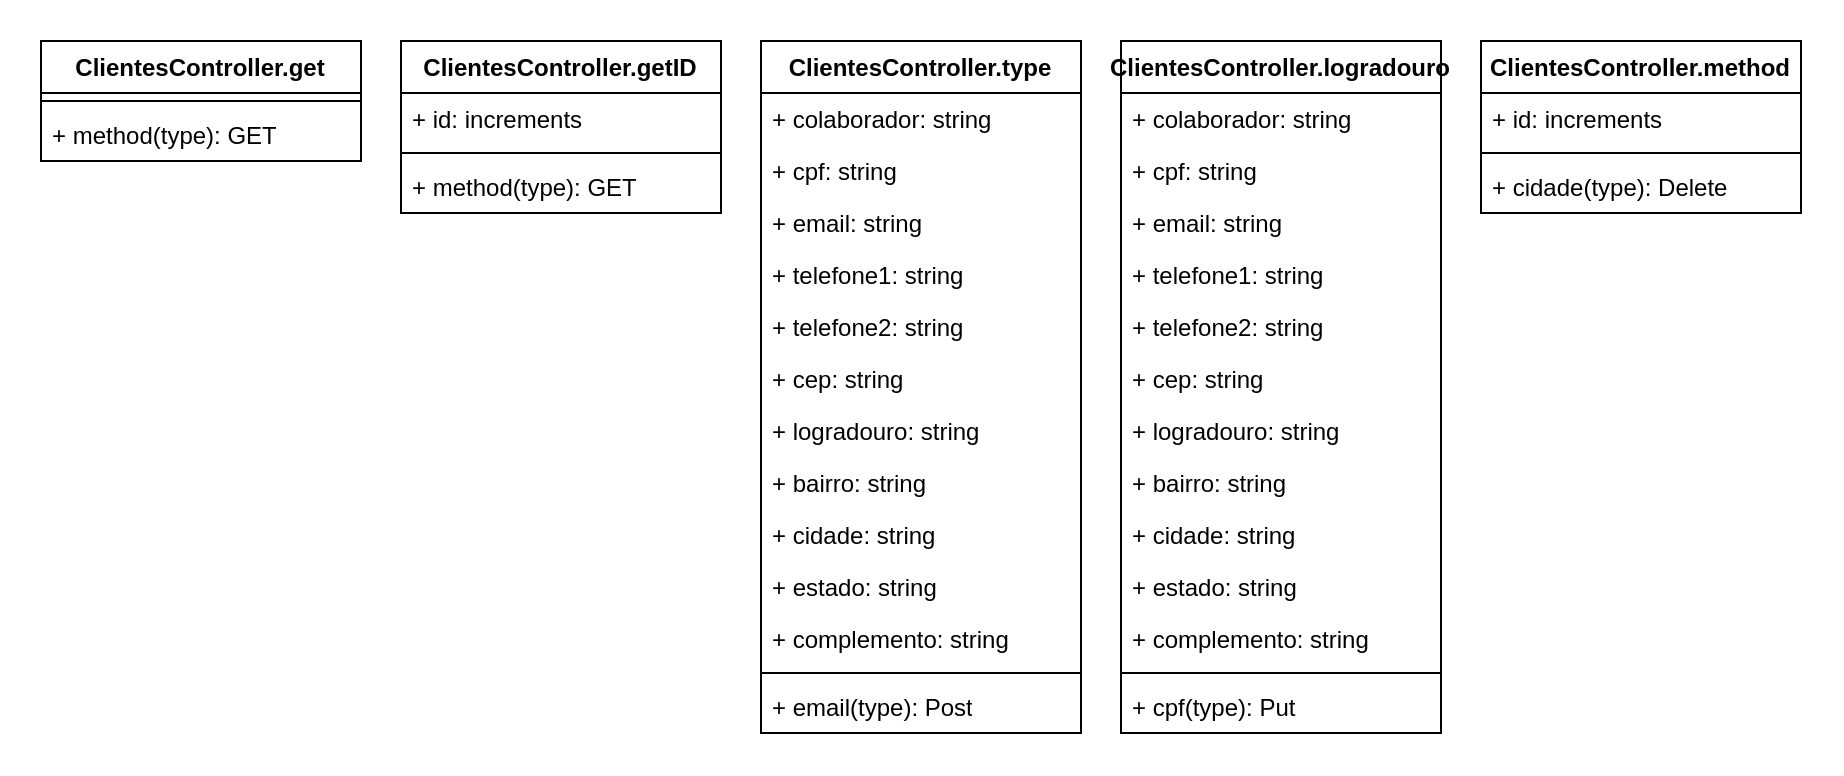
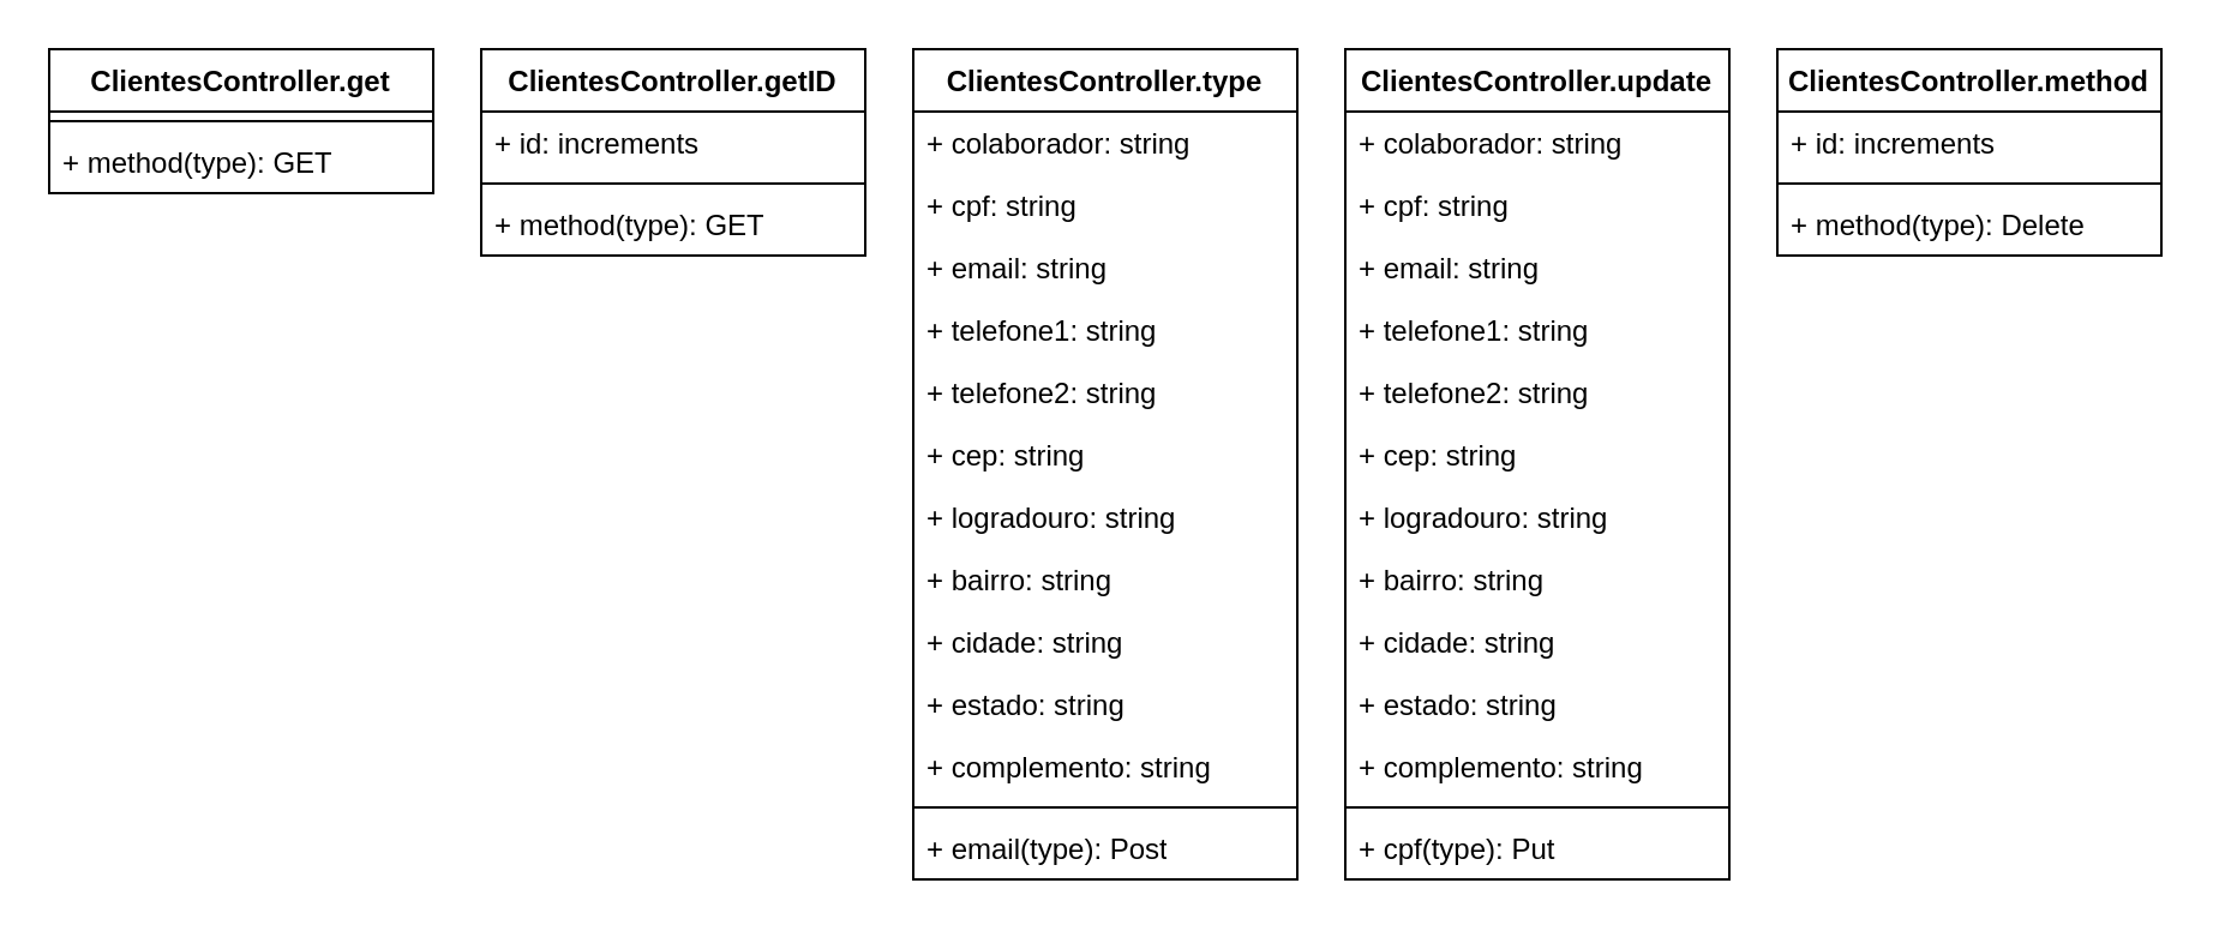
  <mxCell id="0" />
  <mxCell id="1" parent="0" />
  <mxCell id="2" value="ClientesController.get" style="swimlane;fontStyle=1;align=center;verticalAlign=top;childLayout=stackLayout;horizontal=1;startSize=26;horizontalStack=0;resizeParent=1;resizeParentMax=0;resizeLast=0;collapsible=1;marginBottom=0;whiteSpace=wrap;html=1;" vertex="1" parent="1"><mxGeometry x="20" y="20" width="160" height="60" as="geometry" /></mxCell>
  <mxCell id="3" value="" style="line;strokeWidth=1;fillColor=none;align=left;verticalAlign=middle;spacingTop=-1;spacingLeft=3;spacingRight=3;rotatable=0;labelPosition=right;points=[];portConstraint=eastwest;strokeColor=inherit;" vertex="1" parent="2"><mxGeometry y="26" width="160" height="8" as="geometry" /></mxCell>
  <mxCell id="4" value="+ method(type): GET" style="text;strokeColor=none;fillColor=none;align=left;verticalAlign=top;spacingLeft=4;spacingRight=4;overflow=hidden;rotatable=0;points=[[0,0.5],[1,0.5]];portConstraint=eastwest;whiteSpace=wrap;html=1;" vertex="1" parent="2"><mxGeometry y="34" width="160" height="26" as="geometry" /></mxCell>
  <mxCell id="5" value="ClientesController.getID" style="swimlane;fontStyle=1;align=center;verticalAlign=top;childLayout=stackLayout;horizontal=1;startSize=26;horizontalStack=0;resizeParent=1;resizeParentMax=0;resizeLast=0;collapsible=1;marginBottom=0;whiteSpace=wrap;html=1;" vertex="1" parent="1"><mxGeometry x="200" y="20" width="160" height="86" as="geometry" /></mxCell>
  <mxCell id="6" value="+ id: increments" style="text;strokeColor=none;fillColor=none;align=left;verticalAlign=top;spacingLeft=4;spacingRight=4;overflow=hidden;rotatable=0;points=[[0,0.5],[1,0.5]];portConstraint=eastwest;whiteSpace=wrap;html=1;" vertex="1" parent="5"><mxGeometry y="26" width="160" height="26" as="geometry" /></mxCell>
  <mxCell id="7" value="" style="line;strokeWidth=1;fillColor=none;align=left;verticalAlign=middle;spacingTop=-1;spacingLeft=3;spacingRight=3;rotatable=0;labelPosition=right;points=[];portConstraint=eastwest;strokeColor=inherit;" vertex="1" parent="5"><mxGeometry y="52" width="160" height="8" as="geometry" /></mxCell>
  <mxCell id="8" value="+ method(type): GET" style="text;strokeColor=none;fillColor=none;align=left;verticalAlign=top;spacingLeft=4;spacingRight=4;overflow=hidden;rotatable=0;points=[[0,0.5],[1,0.5]];portConstraint=eastwest;whiteSpace=wrap;html=1;" vertex="1" parent="5"><mxGeometry y="60" width="160" height="26" as="geometry" /></mxCell>
  <mxCell id="9" value="ClientesController.type" style="swimlane;fontStyle=1;align=center;verticalAlign=top;childLayout=stackLayout;horizontal=1;startSize=26;horizontalStack=0;resizeParent=1;resizeParentMax=0;resizeLast=0;collapsible=1;marginBottom=0;whiteSpace=wrap;html=1;" vertex="1" parent="1"><mxGeometry x="380" y="20" width="160" height="346" as="geometry" /></mxCell>
  <mxCell id="10" value="+ colaborador: string" style="text;strokeColor=none;fillColor=none;align=left;verticalAlign=top;spacingLeft=4;spacingRight=4;overflow=hidden;rotatable=0;points=[[0,0.5],[1,0.5]];portConstraint=eastwest;whiteSpace=wrap;html=1;" vertex="1" parent="9"><mxGeometry y="26" width="160" height="26" as="geometry" /></mxCell>
  <mxCell id="11" value="+ cpf: string" style="text;strokeColor=none;fillColor=none;align=left;verticalAlign=top;spacingLeft=4;spacingRight=4;overflow=hidden;rotatable=0;points=[[0,0.5],[1,0.5]];portConstraint=eastwest;whiteSpace=wrap;html=1;" vertex="1" parent="9"><mxGeometry y="52" width="160" height="26" as="geometry" /></mxCell>
  <mxCell id="12" value="+ email: string" style="text;strokeColor=none;fillColor=none;align=left;verticalAlign=top;spacingLeft=4;spacingRight=4;overflow=hidden;rotatable=0;points=[[0,0.5],[1,0.5]];portConstraint=eastwest;whiteSpace=wrap;html=1;" vertex="1" parent="9"><mxGeometry y="78" width="160" height="26" as="geometry" /></mxCell>
  <mxCell id="13" value="+ telefone1: string" style="text;strokeColor=none;fillColor=none;align=left;verticalAlign=top;spacingLeft=4;spacingRight=4;overflow=hidden;rotatable=0;points=[[0,0.5],[1,0.5]];portConstraint=eastwest;whiteSpace=wrap;html=1;" vertex="1" parent="9"><mxGeometry y="104" width="160" height="26" as="geometry" /></mxCell>
  <mxCell id="14" value="+ telefone2: string" style="text;strokeColor=none;fillColor=none;align=left;verticalAlign=top;spacingLeft=4;spacingRight=4;overflow=hidden;rotatable=0;points=[[0,0.5],[1,0.5]];portConstraint=eastwest;whiteSpace=wrap;html=1;" vertex="1" parent="9"><mxGeometry y="130" width="160" height="26" as="geometry" /></mxCell>
  <mxCell id="15" value="+ cep: string" style="text;strokeColor=none;fillColor=none;align=left;verticalAlign=top;spacingLeft=4;spacingRight=4;overflow=hidden;rotatable=0;points=[[0,0.5],[1,0.5]];portConstraint=eastwest;whiteSpace=wrap;html=1;" vertex="1" parent="9"><mxGeometry y="156" width="160" height="26" as="geometry" /></mxCell>
  <mxCell id="16" value="+ logradouro: string" style="text;strokeColor=none;fillColor=none;align=left;verticalAlign=top;spacingLeft=4;spacingRight=4;overflow=hidden;rotatable=0;points=[[0,0.5],[1,0.5]];portConstraint=eastwest;whiteSpace=wrap;html=1;" vertex="1" parent="9"><mxGeometry y="182" width="160" height="26" as="geometry" /></mxCell>
  <mxCell id="17" value="+ bairro: string" style="text;strokeColor=none;fillColor=none;align=left;verticalAlign=top;spacingLeft=4;spacingRight=4;overflow=hidden;rotatable=0;points=[[0,0.5],[1,0.5]];portConstraint=eastwest;whiteSpace=wrap;html=1;" vertex="1" parent="9"><mxGeometry y="208" width="160" height="26" as="geometry" /></mxCell>
  <mxCell id="18" value="+ cidade: string" style="text;strokeColor=none;fillColor=none;align=left;verticalAlign=top;spacingLeft=4;spacingRight=4;overflow=hidden;rotatable=0;points=[[0,0.5],[1,0.5]];portConstraint=eastwest;whiteSpace=wrap;html=1;" vertex="1" parent="9"><mxGeometry y="234" width="160" height="26" as="geometry" /></mxCell>
  <mxCell id="19" value="+ estado: string" style="text;strokeColor=none;fillColor=none;align=left;verticalAlign=top;spacingLeft=4;spacingRight=4;overflow=hidden;rotatable=0;points=[[0,0.5],[1,0.5]];portConstraint=eastwest;whiteSpace=wrap;html=1;" vertex="1" parent="9"><mxGeometry y="260" width="160" height="26" as="geometry" /></mxCell>
  <mxCell id="20" value="+ complemento: string" style="text;strokeColor=none;fillColor=none;align=left;verticalAlign=top;spacingLeft=4;spacingRight=4;overflow=hidden;rotatable=0;points=[[0,0.5],[1,0.5]];portConstraint=eastwest;whiteSpace=wrap;html=1;" vertex="1" parent="9"><mxGeometry y="286" width="160" height="26" as="geometry" /></mxCell>
  <mxCell id="21" value="" style="line;strokeWidth=1;fillColor=none;align=left;verticalAlign=middle;spacingTop=-1;spacingLeft=3;spacingRight=3;rotatable=0;labelPosition=right;points=[];portConstraint=eastwest;strokeColor=inherit;" vertex="1" parent="9"><mxGeometry y="312" width="160" height="8" as="geometry" /></mxCell>
  <mxCell id="22" value="+ email(type): Post" style="text;strokeColor=none;fillColor=none;align=left;verticalAlign=top;spacingLeft=4;spacingRight=4;overflow=hidden;rotatable=0;points=[[0,0.5],[1,0.5]];portConstraint=eastwest;whiteSpace=wrap;html=1;" vertex="1" parent="9"><mxGeometry y="320" width="160" height="26" as="geometry" /></mxCell>
  <mxCell id="23" value="ClientesController.method" style="swimlane;fontStyle=1;align=center;verticalAlign=top;childLayout=stackLayout;horizontal=1;startSize=26;horizontalStack=0;resizeParent=1;resizeParentMax=0;resizeLast=0;collapsible=1;marginBottom=0;whiteSpace=wrap;html=1;" vertex="1" parent="1"><mxGeometry x="740" y="20" width="160" height="86" as="geometry" /></mxCell>
  <mxCell id="24" value="+ id: increments" style="text;strokeColor=none;fillColor=none;align=left;verticalAlign=top;spacingLeft=4;spacingRight=4;overflow=hidden;rotatable=0;points=[[0,0.5],[1,0.5]];portConstraint=eastwest;whiteSpace=wrap;html=1;" vertex="1" parent="23"><mxGeometry y="26" width="160" height="26" as="geometry" /></mxCell>
  <mxCell id="25" value="" style="line;strokeWidth=1;fillColor=none;align=left;verticalAlign=middle;spacingTop=-1;spacingLeft=3;spacingRight=3;rotatable=0;labelPosition=right;points=[];portConstraint=eastwest;strokeColor=inherit;" vertex="1" parent="23"><mxGeometry y="52" width="160" height="8" as="geometry" /></mxCell>
- <mxCell id="26" value="+ cidade(type): Delete" style="text;strokeColor=none;fillColor=none;align=left;verticalAlign=top;spacingLeft=4;spacingRight=4;overflow=hidden;rotatable=0;points=[[0,0.5],[1,0.5]];portConstraint=eastwest;whiteSpace=wrap;html=1;" vertex="1" parent="23"><mxGeometry y="60" width="160" height="26" as="geometry" /></mxCell>
- <mxCell id="27" value="ClientesController.logradouro" style="swimlane;fontStyle=1;align=center;verticalAlign=top;childLayout=stackLayout;horizontal=1;startSize=26;horizontalStack=0;resizeParent=1;resizeParentMax=0;resizeLast=0;collapsible=1;marginBottom=0;whiteSpace=wrap;html=1;" vertex="1" parent="1"><mxGeometry x="560" y="20" width="160" height="346" as="geometry" /></mxCell>
+ <mxCell id="26" value="+ method(type): Delete" style="text;strokeColor=none;fillColor=none;align=left;verticalAlign=top;spacingLeft=4;spacingRight=4;overflow=hidden;rotatable=0;points=[[0,0.5],[1,0.5]];portConstraint=eastwest;whiteSpace=wrap;html=1;" vertex="1" parent="23"><mxGeometry y="60" width="160" height="26" as="geometry" /></mxCell>
+ <mxCell id="27" value="ClientesController.update" style="swimlane;fontStyle=1;align=center;verticalAlign=top;childLayout=stackLayout;horizontal=1;startSize=26;horizontalStack=0;resizeParent=1;resizeParentMax=0;resizeLast=0;collapsible=1;marginBottom=0;whiteSpace=wrap;html=1;" vertex="1" parent="1"><mxGeometry x="560" y="20" width="160" height="346" as="geometry" /></mxCell>
  <mxCell id="28" value="+ colaborador: string" style="text;strokeColor=none;fillColor=none;align=left;verticalAlign=top;spacingLeft=4;spacingRight=4;overflow=hidden;rotatable=0;points=[[0,0.5],[1,0.5]];portConstraint=eastwest;whiteSpace=wrap;html=1;" vertex="1" parent="27"><mxGeometry y="26" width="160" height="26" as="geometry" /></mxCell>
  <mxCell id="29" value="+ cpf: string" style="text;strokeColor=none;fillColor=none;align=left;verticalAlign=top;spacingLeft=4;spacingRight=4;overflow=hidden;rotatable=0;points=[[0,0.5],[1,0.5]];portConstraint=eastwest;whiteSpace=wrap;html=1;" vertex="1" parent="27"><mxGeometry y="52" width="160" height="26" as="geometry" /></mxCell>
  <mxCell id="30" value="+ email: string" style="text;strokeColor=none;fillColor=none;align=left;verticalAlign=top;spacingLeft=4;spacingRight=4;overflow=hidden;rotatable=0;points=[[0,0.5],[1,0.5]];portConstraint=eastwest;whiteSpace=wrap;html=1;" vertex="1" parent="27"><mxGeometry y="78" width="160" height="26" as="geometry" /></mxCell>
  <mxCell id="31" value="+ telefone1: string" style="text;strokeColor=none;fillColor=none;align=left;verticalAlign=top;spacingLeft=4;spacingRight=4;overflow=hidden;rotatable=0;points=[[0,0.5],[1,0.5]];portConstraint=eastwest;whiteSpace=wrap;html=1;" vertex="1" parent="27"><mxGeometry y="104" width="160" height="26" as="geometry" /></mxCell>
  <mxCell id="32" value="+ telefone2: string" style="text;strokeColor=none;fillColor=none;align=left;verticalAlign=top;spacingLeft=4;spacingRight=4;overflow=hidden;rotatable=0;points=[[0,0.5],[1,0.5]];portConstraint=eastwest;whiteSpace=wrap;html=1;" vertex="1" parent="27"><mxGeometry y="130" width="160" height="26" as="geometry" /></mxCell>
  <mxCell id="33" value="+ cep: string" style="text;strokeColor=none;fillColor=none;align=left;verticalAlign=top;spacingLeft=4;spacingRight=4;overflow=hidden;rotatable=0;points=[[0,0.5],[1,0.5]];portConstraint=eastwest;whiteSpace=wrap;html=1;" vertex="1" parent="27"><mxGeometry y="156" width="160" height="26" as="geometry" /></mxCell>
  <mxCell id="34" value="+ logradouro: string" style="text;strokeColor=none;fillColor=none;align=left;verticalAlign=top;spacingLeft=4;spacingRight=4;overflow=hidden;rotatable=0;points=[[0,0.5],[1,0.5]];portConstraint=eastwest;whiteSpace=wrap;html=1;" vertex="1" parent="27"><mxGeometry y="182" width="160" height="26" as="geometry" /></mxCell>
  <mxCell id="35" value="+ bairro: string" style="text;strokeColor=none;fillColor=none;align=left;verticalAlign=top;spacingLeft=4;spacingRight=4;overflow=hidden;rotatable=0;points=[[0,0.5],[1,0.5]];portConstraint=eastwest;whiteSpace=wrap;html=1;" vertex="1" parent="27"><mxGeometry y="208" width="160" height="26" as="geometry" /></mxCell>
  <mxCell id="36" value="+ cidade: string" style="text;strokeColor=none;fillColor=none;align=left;verticalAlign=top;spacingLeft=4;spacingRight=4;overflow=hidden;rotatable=0;points=[[0,0.5],[1,0.5]];portConstraint=eastwest;whiteSpace=wrap;html=1;" vertex="1" parent="27"><mxGeometry y="234" width="160" height="26" as="geometry" /></mxCell>
  <mxCell id="37" value="+ estado: string" style="text;strokeColor=none;fillColor=none;align=left;verticalAlign=top;spacingLeft=4;spacingRight=4;overflow=hidden;rotatable=0;points=[[0,0.5],[1,0.5]];portConstraint=eastwest;whiteSpace=wrap;html=1;" vertex="1" parent="27"><mxGeometry y="260" width="160" height="26" as="geometry" /></mxCell>
  <mxCell id="38" value="+ complemento: string" style="text;strokeColor=none;fillColor=none;align=left;verticalAlign=top;spacingLeft=4;spacingRight=4;overflow=hidden;rotatable=0;points=[[0,0.5],[1,0.5]];portConstraint=eastwest;whiteSpace=wrap;html=1;" vertex="1" parent="27"><mxGeometry y="286" width="160" height="26" as="geometry" /></mxCell>
  <mxCell id="39" value="" style="line;strokeWidth=1;fillColor=none;align=left;verticalAlign=middle;spacingTop=-1;spacingLeft=3;spacingRight=3;rotatable=0;labelPosition=right;points=[];portConstraint=eastwest;strokeColor=inherit;" vertex="1" parent="27"><mxGeometry y="312" width="160" height="8" as="geometry" /></mxCell>
  <mxCell id="40" value="+ cpf(type): Put" style="text;strokeColor=none;fillColor=none;align=left;verticalAlign=top;spacingLeft=4;spacingRight=4;overflow=hidden;rotatable=0;points=[[0,0.5],[1,0.5]];portConstraint=eastwest;whiteSpace=wrap;html=1;" vertex="1" parent="27"><mxGeometry y="320" width="160" height="26" as="geometry" /></mxCell>
